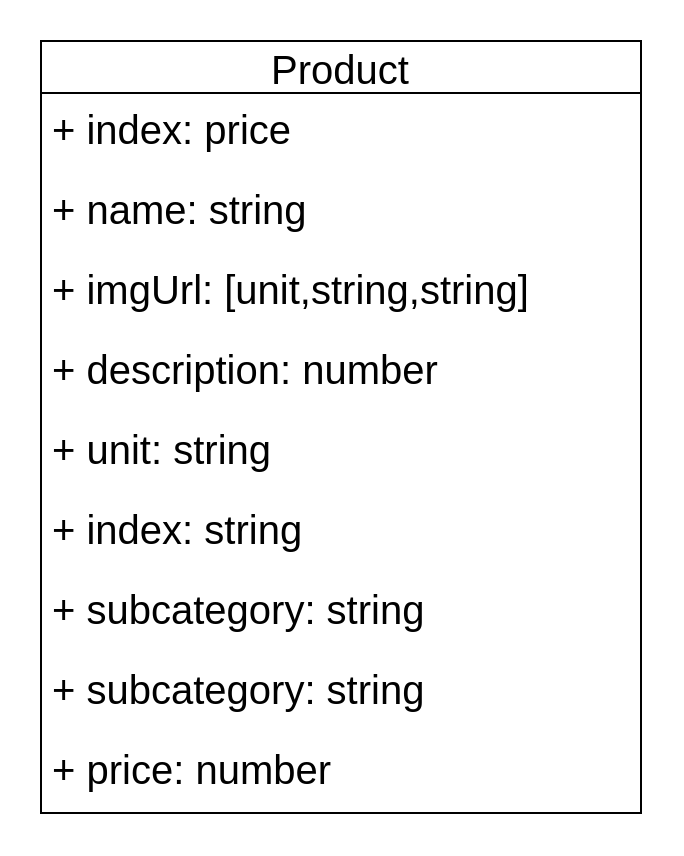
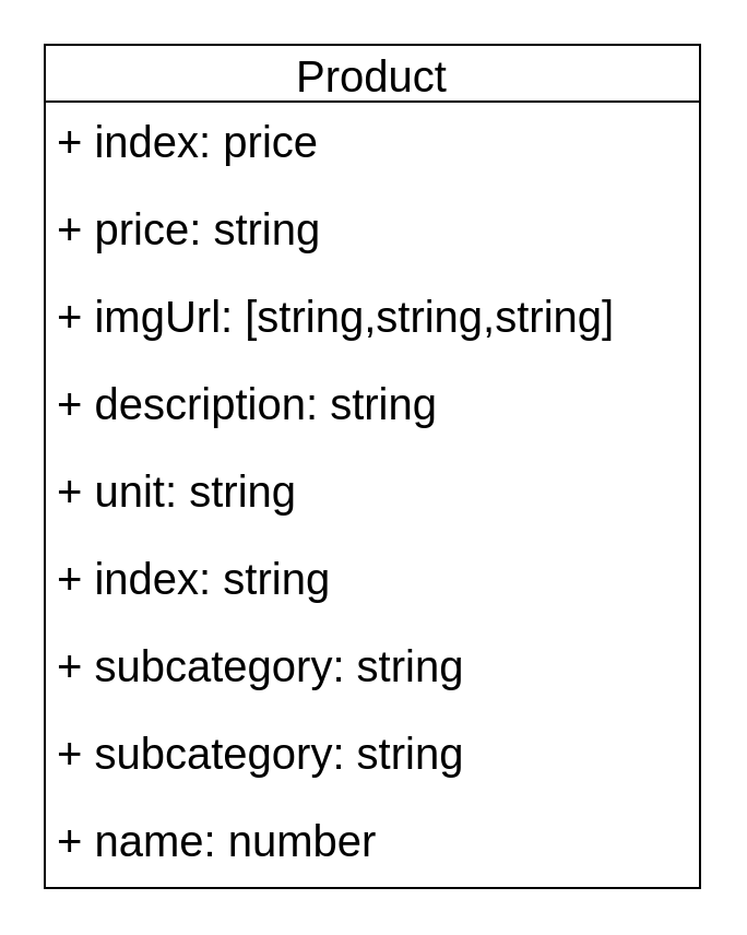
  <mxCell id="0" />
  <mxCell id="1" parent="0" />
  <mxCell id="2" value="Product" style="swimlane;fontStyle=0;childLayout=stackLayout;horizontal=1;startSize=26;fillColor=none;horizontalStack=0;resizeParent=1;resizeParentMax=0;resizeLast=0;collapsible=1;marginBottom=0;fontSize=20;" parent="1" vertex="1"><mxGeometry x="20" y="20" width="300" height="386" as="geometry"><mxRectangle x="130" y="240" width="100" height="30" as="alternateBounds" /></mxGeometry></mxCell>
  <mxCell id="3" value="+ index: price" style="text;strokeColor=none;fillColor=none;align=left;verticalAlign=top;spacingLeft=4;spacingRight=4;overflow=hidden;rotatable=0;points=[[0,0.5],[1,0.5]];portConstraint=eastwest;fontSize=20;" parent="2" vertex="1"><mxGeometry y="26" width="300" height="40" as="geometry" /></mxCell>
- <mxCell id="4" value="+ name: string" style="text;strokeColor=none;fillColor=none;align=left;verticalAlign=top;spacingLeft=4;spacingRight=4;overflow=hidden;rotatable=0;points=[[0,0.5],[1,0.5]];portConstraint=eastwest;fontSize=20;" parent="2" vertex="1"><mxGeometry y="66" width="300" height="40" as="geometry" /></mxCell>
- <mxCell id="5" value="+ imgUrl: [unit,string,string]" style="text;strokeColor=none;fillColor=none;align=left;verticalAlign=top;spacingLeft=4;spacingRight=4;overflow=hidden;rotatable=0;points=[[0,0.5],[1,0.5]];portConstraint=eastwest;fontSize=20;" parent="2" vertex="1"><mxGeometry y="106" width="300" height="40" as="geometry" /></mxCell>
- <mxCell id="6" value="+ description: number" style="text;strokeColor=none;fillColor=none;align=left;verticalAlign=top;spacingLeft=4;spacingRight=4;overflow=hidden;rotatable=0;points=[[0,0.5],[1,0.5]];portConstraint=eastwest;fontSize=20;" parent="2" vertex="1"><mxGeometry y="146" width="300" height="40" as="geometry" /></mxCell>
+ <mxCell id="4" value="+ price: string" style="text;strokeColor=none;fillColor=none;align=left;verticalAlign=top;spacingLeft=4;spacingRight=4;overflow=hidden;rotatable=0;points=[[0,0.5],[1,0.5]];portConstraint=eastwest;fontSize=20;" parent="2" vertex="1"><mxGeometry y="66" width="300" height="40" as="geometry" /></mxCell>
+ <mxCell id="5" value="+ imgUrl: [string,string,string]" style="text;strokeColor=none;fillColor=none;align=left;verticalAlign=top;spacingLeft=4;spacingRight=4;overflow=hidden;rotatable=0;points=[[0,0.5],[1,0.5]];portConstraint=eastwest;fontSize=20;" parent="2" vertex="1"><mxGeometry y="106" width="300" height="40" as="geometry" /></mxCell>
+ <mxCell id="6" value="+ description: string" style="text;strokeColor=none;fillColor=none;align=left;verticalAlign=top;spacingLeft=4;spacingRight=4;overflow=hidden;rotatable=0;points=[[0,0.5],[1,0.5]];portConstraint=eastwest;fontSize=20;" parent="2" vertex="1"><mxGeometry y="146" width="300" height="40" as="geometry" /></mxCell>
  <mxCell id="7" value="+ unit: string" style="text;strokeColor=none;fillColor=none;align=left;verticalAlign=top;spacingLeft=4;spacingRight=4;overflow=hidden;rotatable=0;points=[[0,0.5],[1,0.5]];portConstraint=eastwest;fontSize=20;" parent="2" vertex="1"><mxGeometry y="186" width="300" height="40" as="geometry" /></mxCell>
  <mxCell id="8" value="+ index: string" style="text;strokeColor=none;fillColor=none;align=left;verticalAlign=top;spacingLeft=4;spacingRight=4;overflow=hidden;rotatable=0;points=[[0,0.5],[1,0.5]];portConstraint=eastwest;fontSize=20;" parent="2" vertex="1"><mxGeometry y="226" width="300" height="40" as="geometry" /></mxCell>
  <mxCell id="9" value="+ subcategory: string" style="text;strokeColor=none;fillColor=none;align=left;verticalAlign=top;spacingLeft=4;spacingRight=4;overflow=hidden;rotatable=0;points=[[0,0.5],[1,0.5]];portConstraint=eastwest;fontSize=20;" parent="2" vertex="1"><mxGeometry y="266" width="300" height="40" as="geometry" /></mxCell>
  <mxCell id="10" value="+ subcategory: string" style="text;strokeColor=none;fillColor=none;align=left;verticalAlign=top;spacingLeft=4;spacingRight=4;overflow=hidden;rotatable=0;points=[[0,0.5],[1,0.5]];portConstraint=eastwest;fontSize=20;" parent="2" vertex="1"><mxGeometry y="306" width="300" height="40" as="geometry" /></mxCell>
- <mxCell id="11" value="+ price: number" style="text;strokeColor=none;fillColor=none;align=left;verticalAlign=top;spacingLeft=4;spacingRight=4;overflow=hidden;rotatable=0;points=[[0,0.5],[1,0.5]];portConstraint=eastwest;fontSize=20;" parent="2" vertex="1"><mxGeometry y="346" width="300" height="40" as="geometry" /></mxCell>
+ <mxCell id="11" value="+ name: number" style="text;strokeColor=none;fillColor=none;align=left;verticalAlign=top;spacingLeft=4;spacingRight=4;overflow=hidden;rotatable=0;points=[[0,0.5],[1,0.5]];portConstraint=eastwest;fontSize=20;" parent="2" vertex="1"><mxGeometry y="346" width="300" height="40" as="geometry" /></mxCell>
